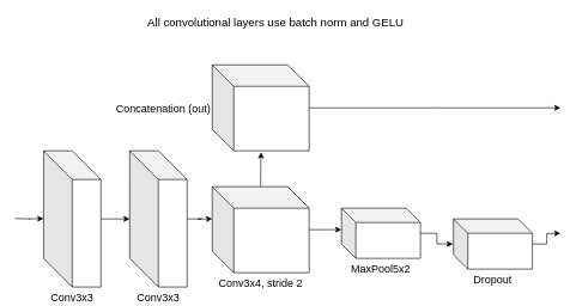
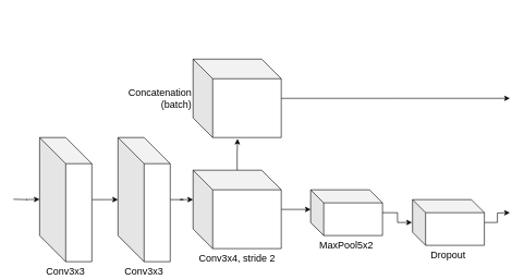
  <mxCell id="0" />
  <mxCell id="1" parent="0" />
  <mxCell id="2" style="edgeStyle=orthogonalEdgeStyle;rounded=0;orthogonalLoop=1;jettySize=auto;html=1;fontSize=15;" edge="1" parent="1" source="3"><mxGeometry relative="1" as="geometry"><mxPoint x="180" y="305" as="targetPoint" /></mxGeometry></mxCell>
  <mxCell id="3" value="Conv3x3" style="shape=cube;whiteSpace=wrap;html=1;boundedLbl=1;backgroundOutline=1;darkOpacity=0.05;darkOpacity2=0.1;size=40;labelPosition=center;verticalLabelPosition=bottom;align=center;verticalAlign=top;fontSize=15;" vertex="1" parent="1"><mxGeometry x="60" y="210" width="80" height="190" as="geometry" /></mxCell>
  <mxCell id="4" style="edgeStyle=orthogonalEdgeStyle;rounded=0;orthogonalLoop=1;jettySize=auto;html=1;entryX=0;entryY=0;entryDx=0;entryDy=45;entryPerimeter=0;" edge="1" parent="1" source="5" target="8"><mxGeometry relative="1" as="geometry" /></mxCell>
  <mxCell id="5" value="Conv3x3" style="shape=cube;whiteSpace=wrap;html=1;boundedLbl=1;backgroundOutline=1;darkOpacity=0.05;darkOpacity2=0.1;size=40;labelPosition=center;verticalLabelPosition=bottom;align=center;verticalAlign=top;fontSize=15;" vertex="1" parent="1"><mxGeometry x="180" y="210" width="80" height="190" as="geometry" /></mxCell>
  <mxCell id="6" style="edgeStyle=orthogonalEdgeStyle;rounded=0;orthogonalLoop=1;jettySize=auto;html=1;entryX=0;entryY=0;entryDx=0;entryDy=30;entryPerimeter=0;" edge="1" parent="1" source="8" target="10"><mxGeometry relative="1" as="geometry" /></mxCell>
  <mxCell id="7" style="edgeStyle=orthogonalEdgeStyle;rounded=0;orthogonalLoop=1;jettySize=auto;html=1;entryX=0.504;entryY=1.017;entryDx=0;entryDy=0;entryPerimeter=0;fontSize=30;" edge="1" parent="1" source="8" target="12"><mxGeometry relative="1" as="geometry" /></mxCell>
  <mxCell id="8" value="Conv3x4, stride 2" style="shape=cube;whiteSpace=wrap;html=1;boundedLbl=1;backgroundOutline=1;darkOpacity=0.05;darkOpacity2=0.1;size=30;labelPosition=center;verticalLabelPosition=bottom;align=center;verticalAlign=top;fontSize=15;" vertex="1" parent="1"><mxGeometry x="295" y="260" width="135" height="120" as="geometry" /></mxCell>
  <mxCell id="9" style="edgeStyle=orthogonalEdgeStyle;rounded=0;orthogonalLoop=1;jettySize=auto;html=1;entryX=-0.008;entryY=0.5;entryDx=0;entryDy=0;entryPerimeter=0;" edge="1" parent="1" source="10" target="14"><mxGeometry relative="1" as="geometry" /></mxCell>
  <mxCell id="10" value="MaxPool5x2" style="shape=cube;whiteSpace=wrap;html=1;boundedLbl=1;backgroundOutline=1;darkOpacity=0.05;darkOpacity2=0.1;size=20;labelPosition=center;verticalLabelPosition=bottom;align=center;verticalAlign=top;fontSize=15;" vertex="1" parent="1"><mxGeometry x="475" y="290" width="110" height="70" as="geometry" /></mxCell>
  <mxCell id="11" style="edgeStyle=orthogonalEdgeStyle;rounded=0;orthogonalLoop=1;jettySize=auto;html=1;fontSize=30;" edge="1" parent="1" source="12"><mxGeometry relative="1" as="geometry"><mxPoint x="780" y="150" as="targetPoint" /></mxGeometry></mxCell>
- <mxCell id="12" value="Concatenation (out)" style="shape=cube;whiteSpace=wrap;html=1;boundedLbl=1;backgroundOutline=1;darkOpacity=0.05;darkOpacity2=0.1;size=30;labelPosition=left;verticalLabelPosition=middle;align=right;verticalAlign=middle;fontSize=15;" vertex="1" parent="1"><mxGeometry x="295" y="90" width="135" height="120" as="geometry" /></mxCell>
+ <mxCell id="12" value="Concatenation (batch)" style="shape=cube;whiteSpace=wrap;html=1;boundedLbl=1;backgroundOutline=1;darkOpacity=0.05;darkOpacity2=0.1;size=30;labelPosition=left;verticalLabelPosition=middle;align=right;verticalAlign=middle;fontSize=15;" vertex="1" parent="1"><mxGeometry x="295" y="90" width="135" height="120" as="geometry" /></mxCell>
  <mxCell id="13" style="edgeStyle=orthogonalEdgeStyle;rounded=0;orthogonalLoop=1;jettySize=auto;html=1;fontSize=30;" edge="1" parent="1" source="14"><mxGeometry relative="1" as="geometry"><mxPoint x="780" y="325" as="targetPoint" /></mxGeometry></mxCell>
  <mxCell id="14" value="Dropout" style="shape=cube;whiteSpace=wrap;html=1;boundedLbl=1;backgroundOutline=1;darkOpacity=0.05;darkOpacity2=0.1;size=20;labelPosition=center;verticalLabelPosition=bottom;align=center;verticalAlign=top;fontSize=15;" vertex="1" parent="1"><mxGeometry x="631" y="305" width="110" height="70" as="geometry" /></mxCell>
- <mxCell id="15" value="All convolutional layers use batch norm and GELU" style="text;html=1;align=center;verticalAlign=middle;resizable=0;points=[];autosize=1;fontSize=16;" vertex="1" parent="1"><mxGeometry x="197.5" y="20" width="370" height="20" as="geometry" /></mxCell>
  <mxCell id="16" style="edgeStyle=orthogonalEdgeStyle;rounded=0;orthogonalLoop=1;jettySize=auto;html=1;fontSize=15;" edge="1" parent="1"><mxGeometry relative="1" as="geometry"><mxPoint x="20" y="304.5" as="sourcePoint" /><mxPoint x="60" y="304.5" as="targetPoint" /></mxGeometry></mxCell>
